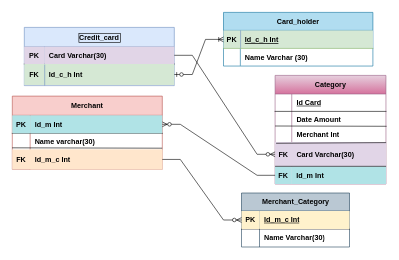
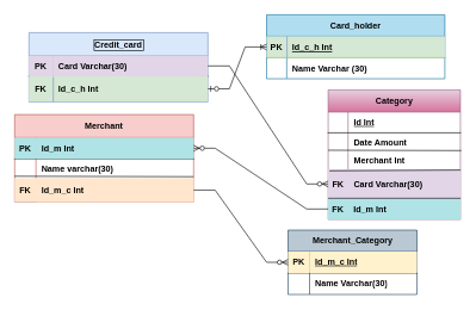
  <mxCell id="0" />
  <mxCell id="1" parent="0" />
  <mxCell id="2" value="Card_holder" style="shape=table;startSize=30;container=1;collapsible=1;childLayout=tableLayout;fixedRows=1;rowLines=0;fontStyle=1;align=center;resizeLast=1;fillColor=#b1ddf0;strokeColor=#10739e;" parent="1" vertex="1"><mxGeometry x="372" y="20" width="249" height="89.417" as="geometry" /></mxCell>
  <mxCell id="3" value="" style="shape=partialRectangle;collapsible=0;dropTarget=0;pointerEvents=0;fillColor=#d5e8d4;points=[[0,0.5],[1,0.5]];portConstraint=eastwest;top=0;left=0;right=0;bottom=1;strokeColor=#82b366;" parent="2" vertex="1"><mxGeometry y="30" width="249" height="30" as="geometry" /></mxCell>
  <mxCell id="4" value="PK" style="shape=partialRectangle;overflow=hidden;connectable=0;fillColor=none;top=0;left=0;bottom=0;right=0;fontStyle=1;" parent="3" vertex="1"><mxGeometry width="28.083" height="30" as="geometry"><mxRectangle width="28.083" height="30" as="alternateBounds" /></mxGeometry></mxCell>
  <mxCell id="5" value="Id_c_h Int" style="shape=partialRectangle;overflow=hidden;connectable=0;fillColor=none;top=0;left=0;bottom=0;right=0;align=left;spacingLeft=6;fontStyle=5;" parent="3" vertex="1"><mxGeometry x="28.083" width="220.917" height="30" as="geometry"><mxRectangle width="220.917" height="30" as="alternateBounds" /></mxGeometry></mxCell>
  <mxCell id="6" value="" style="shape=partialRectangle;collapsible=0;dropTarget=0;pointerEvents=0;fillColor=none;points=[[0,0.5],[1,0.5]];portConstraint=eastwest;top=0;left=0;right=0;bottom=0;" parent="2" vertex="1"><mxGeometry y="60" width="249" height="29" as="geometry" /></mxCell>
  <mxCell id="7" value="" style="shape=partialRectangle;overflow=hidden;connectable=0;fillColor=none;top=0;left=0;bottom=0;right=0;" parent="6" vertex="1"><mxGeometry width="28.083" height="29" as="geometry"><mxRectangle width="28.083" height="29" as="alternateBounds" /></mxGeometry></mxCell>
  <mxCell id="8" value="Name Varchar (30)" style="shape=partialRectangle;overflow=hidden;connectable=0;fillColor=none;top=0;left=0;bottom=0;right=0;align=left;spacingLeft=6;fontStyle=1" parent="6" vertex="1"><mxGeometry x="28.083" width="220.917" height="29" as="geometry"><mxRectangle width="220.917" height="29" as="alternateBounds" /></mxGeometry></mxCell>
  <mxCell id="9" value="Merchant" style="shape=table;startSize=32;container=1;collapsible=1;childLayout=tableLayout;fixedRows=1;rowLines=0;fontStyle=1;align=center;resizeLast=1;fillColor=#f8cecc;strokeColor=#b85450;" parent="1" vertex="1"><mxGeometry x="20" y="159.54" width="250" height="122" as="geometry" /></mxCell>
  <mxCell id="10" value="" style="shape=partialRectangle;collapsible=0;dropTarget=0;pointerEvents=0;fillColor=none;points=[[0,0.5],[1,0.5]];portConstraint=eastwest;top=0;left=0;right=0;bottom=1;" parent="9" vertex="1"><mxGeometry y="32" width="250" height="30" as="geometry" /></mxCell>
  <mxCell id="11" value="PK" style="shape=partialRectangle;overflow=hidden;connectable=0;fillColor=#b0e3e6;top=0;left=0;bottom=0;right=0;fontStyle=1;strokeColor=#0e8088;" parent="10" vertex="1"><mxGeometry width="29.75" height="30" as="geometry"><mxRectangle width="29.75" height="30" as="alternateBounds" /></mxGeometry></mxCell>
  <mxCell id="12" value="Id_m Int" style="shape=partialRectangle;overflow=hidden;connectable=0;fillColor=#b0e3e6;top=0;left=0;bottom=0;right=0;align=left;spacingLeft=6;fontStyle=1;strokeColor=#0e8088;" parent="10" vertex="1"><mxGeometry x="29.75" width="220.25" height="30" as="geometry"><mxRectangle width="220.25" height="30" as="alternateBounds" /></mxGeometry></mxCell>
  <mxCell id="13" value="" style="shape=partialRectangle;collapsible=0;dropTarget=0;pointerEvents=0;fillColor=none;points=[[0,0.5],[1,0.5]];portConstraint=eastwest;top=0;left=0;right=0;bottom=0;" parent="9" vertex="1"><mxGeometry y="62" width="250" height="27" as="geometry" /></mxCell>
  <mxCell id="14" value="" style="shape=partialRectangle;overflow=hidden;connectable=0;fillColor=none;top=0;left=0;bottom=0;right=0;" parent="13" vertex="1"><mxGeometry width="29.75" height="27" as="geometry"><mxRectangle width="29.75" height="27" as="alternateBounds" /></mxGeometry></mxCell>
  <mxCell id="15" value="Name varchar(30)" style="shape=partialRectangle;overflow=hidden;connectable=0;fillColor=none;top=0;left=0;bottom=0;right=0;align=left;spacingLeft=6;fontStyle=1" parent="13" vertex="1"><mxGeometry x="29.75" width="220.25" height="27" as="geometry"><mxRectangle width="220.25" height="27" as="alternateBounds" /></mxGeometry></mxCell>
  <mxCell id="16" value="" style="shape=partialRectangle;collapsible=0;dropTarget=0;pointerEvents=0;fillColor=#ffe6cc;points=[[0,0.5],[1,0.5]];portConstraint=eastwest;top=0;left=0;right=0;bottom=0;strokeColor=#d79b00;" parent="9" vertex="1"><mxGeometry y="89" width="250" height="33" as="geometry" /></mxCell>
  <mxCell id="17" value="FK" style="shape=partialRectangle;overflow=hidden;connectable=0;fillColor=none;top=0;left=0;bottom=0;right=0;fontStyle=1" parent="16" vertex="1"><mxGeometry width="29.75" height="33" as="geometry"><mxRectangle width="29.75" height="33" as="alternateBounds" /></mxGeometry></mxCell>
  <mxCell id="18" value="Id_m_c Int" style="shape=partialRectangle;overflow=hidden;connectable=0;fillColor=#ffe6cc;top=0;left=0;bottom=0;right=0;align=left;spacingLeft=6;fontStyle=1;strokeColor=#d79b00;" parent="16" vertex="1"><mxGeometry x="29.75" width="220.25" height="33" as="geometry"><mxRectangle width="220.25" height="33" as="alternateBounds" /></mxGeometry></mxCell>
  <mxCell id="19" value="" style="endArrow=none;html=1;rounded=0;exitX=-0.001;exitY=-0.086;exitDx=0;exitDy=0;exitPerimeter=0;entryX=0.999;entryY=-0.067;entryDx=0;entryDy=0;entryPerimeter=0;" edge="1" parent="9" source="16" target="16"><mxGeometry width="50" height="50" relative="1" as="geometry"><mxPoint x="99" y="174" as="sourcePoint" /><mxPoint x="149" y="124" as="targetPoint" /></mxGeometry></mxCell>
  <mxCell id="20" value="Credit_card" style="shape=table;startSize=32;container=1;collapsible=1;childLayout=tableLayout;fixedRows=1;rowLines=0;fontStyle=1;align=center;resizeLast=1;labelBackgroundColor=none;labelBorderColor=default;fillColor=#dae8fc;strokeColor=#6c8ebf;" parent="1" vertex="1"><mxGeometry x="40" y="45" width="250" height="97.04" as="geometry" /></mxCell>
  <mxCell id="21" value="" style="shape=partialRectangle;collapsible=0;dropTarget=0;pointerEvents=0;fillColor=none;points=[[0,0.5],[1,0.5]];portConstraint=eastwest;top=0;left=0;right=0;bottom=1;" parent="20" vertex="1"><mxGeometry y="32" width="250" height="29" as="geometry" /></mxCell>
  <mxCell id="22" value="PK" style="shape=partialRectangle;overflow=hidden;connectable=0;fillColor=#e1d5e7;top=0;left=0;bottom=0;right=0;fontStyle=1;strokeColor=#9673a6;" parent="21" vertex="1"><mxGeometry width="33.417" height="29" as="geometry"><mxRectangle width="33.417" height="29" as="alternateBounds" /></mxGeometry></mxCell>
  <mxCell id="23" value="Card Varchar(30)" style="shape=partialRectangle;overflow=hidden;connectable=0;fillColor=#e1d5e7;top=0;left=0;bottom=0;right=0;align=left;spacingLeft=6;fontStyle=1;labelBackgroundColor=none;labelBorderColor=none;textShadow=0;strokeColor=#9673a6;" parent="21" vertex="1"><mxGeometry x="33.417" width="216.583" height="29" as="geometry"><mxRectangle width="216.583" height="29" as="alternateBounds" /></mxGeometry></mxCell>
  <mxCell id="24" value="" style="shape=partialRectangle;collapsible=0;dropTarget=0;pointerEvents=0;fillColor=#d5e8d4;points=[[0,0.5],[1,0.5]];portConstraint=eastwest;top=0;left=0;right=0;bottom=0;strokeColor=#82b366;" parent="20" vertex="1"><mxGeometry y="61" width="250" height="35" as="geometry" /></mxCell>
  <mxCell id="25" value="FK" style="shape=partialRectangle;overflow=hidden;connectable=0;fillColor=none;top=0;left=0;bottom=0;right=0;fontStyle=1" parent="24" vertex="1"><mxGeometry width="33.417" height="35" as="geometry"><mxRectangle width="33.417" height="35" as="alternateBounds" /></mxGeometry></mxCell>
  <mxCell id="26" value="Id_c_h Int" style="shape=partialRectangle;overflow=hidden;connectable=0;fillColor=none;top=0;left=0;bottom=0;right=0;align=left;spacingLeft=6;fontStyle=1" parent="24" vertex="1"><mxGeometry x="33.417" width="216.583" height="35" as="geometry"><mxRectangle width="216.583" height="35" as="alternateBounds" /></mxGeometry></mxCell>
  <mxCell id="27" value="Merchant_Category" style="shape=table;startSize=30;container=1;collapsible=1;childLayout=tableLayout;fixedRows=1;rowLines=0;fontStyle=1;align=center;resizeLast=1;html=1;fillColor=#bac8d3;strokeColor=#23445d;" vertex="1" parent="1"><mxGeometry x="402" y="321" width="180" height="90" as="geometry" /></mxCell>
  <mxCell id="28" value="" style="shape=tableRow;horizontal=0;startSize=0;swimlaneHead=0;swimlaneBody=0;fillColor=none;collapsible=0;dropTarget=0;points=[[0,0.5],[1,0.5]];portConstraint=eastwest;top=0;left=0;right=0;bottom=1;" vertex="1" parent="27"><mxGeometry y="30" width="180" height="30" as="geometry" /></mxCell>
  <mxCell id="29" value="PK" style="shape=partialRectangle;connectable=0;fillColor=#fff2cc;top=0;left=0;bottom=0;right=0;fontStyle=1;overflow=hidden;whiteSpace=wrap;html=1;strokeColor=#d6b656;" vertex="1" parent="28"><mxGeometry width="30" height="30" as="geometry"><mxRectangle width="30" height="30" as="alternateBounds" /></mxGeometry></mxCell>
  <mxCell id="30" value="Id_m_c Int" style="shape=partialRectangle;connectable=0;fillColor=#fff2cc;top=0;left=0;bottom=0;right=0;align=left;spacingLeft=6;fontStyle=5;overflow=hidden;whiteSpace=wrap;html=1;strokeColor=#d6b656;" vertex="1" parent="28"><mxGeometry x="30" width="150" height="30" as="geometry"><mxRectangle width="150" height="30" as="alternateBounds" /></mxGeometry></mxCell>
  <mxCell id="31" value="" style="shape=tableRow;horizontal=0;startSize=0;swimlaneHead=0;swimlaneBody=0;fillColor=none;collapsible=0;dropTarget=0;points=[[0,0.5],[1,0.5]];portConstraint=eastwest;top=0;left=0;right=0;bottom=0;" vertex="1" parent="27"><mxGeometry y="60" width="180" height="30" as="geometry" /></mxCell>
  <mxCell id="32" value="" style="shape=partialRectangle;connectable=0;fillColor=none;top=0;left=0;bottom=0;right=0;editable=1;overflow=hidden;whiteSpace=wrap;html=1;" vertex="1" parent="31"><mxGeometry width="30" height="30" as="geometry"><mxRectangle width="30" height="30" as="alternateBounds" /></mxGeometry></mxCell>
  <mxCell id="33" value="&lt;b&gt;Name Varchar(30)&lt;/b&gt;" style="shape=partialRectangle;connectable=0;fillColor=none;top=0;left=0;bottom=0;right=0;align=left;spacingLeft=6;overflow=hidden;whiteSpace=wrap;html=1;" vertex="1" parent="31"><mxGeometry x="30" width="150" height="30" as="geometry"><mxRectangle width="150" height="30" as="alternateBounds" /></mxGeometry></mxCell>
  <mxCell id="34" value="Category" style="shape=table;startSize=31;container=1;collapsible=1;childLayout=tableLayout;fixedRows=1;rowLines=0;fontStyle=1;align=center;resizeLast=1;html=1;fillColor=#e6d0de;strokeColor=#996185;gradientColor=#d5739d;" vertex="1" parent="1"><mxGeometry x="458" y="125" width="184.75" height="181.083" as="geometry" /></mxCell>
  <mxCell id="35" value="" style="shape=tableRow;horizontal=0;startSize=0;swimlaneHead=0;swimlaneBody=0;fillColor=none;collapsible=0;dropTarget=0;points=[[0,0.5],[1,0.5]];portConstraint=eastwest;top=0;left=0;right=0;bottom=1;" vertex="1" parent="34"><mxGeometry y="31" width="184.75" height="29" as="geometry" /></mxCell>
  <mxCell id="36" value="" style="shape=partialRectangle;connectable=0;fillColor=none;top=0;left=0;bottom=0;right=0;fontStyle=1;overflow=hidden;whiteSpace=wrap;html=1;" vertex="1" parent="35"><mxGeometry width="27.75" height="29" as="geometry"><mxRectangle width="27.75" height="29" as="alternateBounds" /></mxGeometry></mxCell>
- <mxCell id="37" value="Id Card" style="shape=partialRectangle;connectable=0;fillColor=none;top=0;left=0;bottom=0;right=0;align=left;spacingLeft=6;fontStyle=5;overflow=hidden;whiteSpace=wrap;html=1;" vertex="1" parent="35"><mxGeometry x="27.75" width="157.0" height="29" as="geometry"><mxRectangle width="157.0" height="29" as="alternateBounds" /></mxGeometry></mxCell>
+ <mxCell id="37" value="Id Int" style="shape=partialRectangle;connectable=0;fillColor=none;top=0;left=0;bottom=0;right=0;align=left;spacingLeft=6;fontStyle=5;overflow=hidden;whiteSpace=wrap;html=1;" vertex="1" parent="35"><mxGeometry x="27.75" width="157.0" height="29" as="geometry"><mxRectangle width="157.0" height="29" as="alternateBounds" /></mxGeometry></mxCell>
  <mxCell id="38" value="" style="shape=tableRow;horizontal=0;startSize=0;swimlaneHead=0;swimlaneBody=0;fillColor=none;collapsible=0;dropTarget=0;points=[[0,0.5],[1,0.5]];portConstraint=eastwest;top=0;left=0;right=0;bottom=0;" vertex="1" parent="34"><mxGeometry y="60" width="184.75" height="27" as="geometry" /></mxCell>
  <mxCell id="39" value="" style="shape=partialRectangle;connectable=0;fillColor=none;top=0;left=0;bottom=0;right=0;editable=1;overflow=hidden;whiteSpace=wrap;html=1;" vertex="1" parent="38"><mxGeometry width="27.75" height="27" as="geometry"><mxRectangle width="27.75" height="27" as="alternateBounds" /></mxGeometry></mxCell>
  <mxCell id="40" value="&lt;b&gt;Date Amount&lt;/b&gt;" style="shape=partialRectangle;connectable=0;fillColor=none;top=0;left=0;bottom=0;right=0;align=left;spacingLeft=6;overflow=hidden;whiteSpace=wrap;html=1;" vertex="1" parent="38"><mxGeometry x="27.75" width="157.0" height="27" as="geometry"><mxRectangle width="157.0" height="27" as="alternateBounds" /></mxGeometry></mxCell>
  <mxCell id="41" value="" style="endArrow=none;html=1;rounded=0;entryX=0.002;entryY=0.083;entryDx=0;entryDy=0;entryPerimeter=0;exitX=1.006;exitY=-0.091;exitDx=0;exitDy=0;exitPerimeter=0;" edge="1" parent="34" source="42"><mxGeometry width="50" height="50" relative="1" as="geometry"><mxPoint x="179" y="84" as="sourcePoint" /><mxPoint x="1.366e-14" y="84.34" as="targetPoint" /></mxGeometry></mxCell>
  <mxCell id="42" value="" style="shape=tableRow;horizontal=0;startSize=0;swimlaneHead=0;swimlaneBody=0;fillColor=none;collapsible=0;dropTarget=0;points=[[0,0.5],[1,0.5]];portConstraint=eastwest;top=0;left=0;right=0;bottom=0;" vertex="1" parent="34"><mxGeometry y="87" width="184.75" height="24" as="geometry" /></mxCell>
  <mxCell id="43" value="" style="shape=partialRectangle;connectable=0;fillColor=none;top=0;left=0;bottom=0;right=0;editable=1;overflow=hidden;whiteSpace=wrap;html=1;" vertex="1" parent="42"><mxGeometry width="27.75" height="24" as="geometry"><mxRectangle width="27.75" height="24" as="alternateBounds" /></mxGeometry></mxCell>
  <mxCell id="44" value="Merchant Int" style="shape=partialRectangle;connectable=0;fillColor=none;top=0;left=0;bottom=0;right=0;align=left;spacingLeft=6;overflow=hidden;whiteSpace=wrap;html=1;fontStyle=1" vertex="1" parent="42"><mxGeometry x="27.75" width="157.0" height="24" as="geometry"><mxRectangle width="157.0" height="24" as="alternateBounds" /></mxGeometry></mxCell>
  <mxCell id="45" value="" style="shape=tableRow;horizontal=0;startSize=0;swimlaneHead=0;swimlaneBody=0;fillColor=#e1d5e7;collapsible=0;dropTarget=0;points=[[0,0.5],[1,0.5]];portConstraint=eastwest;top=0;left=0;right=0;bottom=0;strokeColor=#9673a6;" vertex="1" parent="34"><mxGeometry y="111" width="184.75" height="41" as="geometry" /></mxCell>
  <mxCell id="46" value="&lt;b&gt;FK&lt;/b&gt;" style="shape=partialRectangle;connectable=0;fillColor=none;top=0;left=0;bottom=0;right=0;editable=1;overflow=hidden;whiteSpace=wrap;html=1;" vertex="1" parent="45"><mxGeometry width="27.75" height="41" as="geometry"><mxRectangle width="27.75" height="41" as="alternateBounds" /></mxGeometry></mxCell>
  <mxCell id="47" value="Card Varchar(30)" style="shape=partialRectangle;connectable=0;fillColor=none;top=0;left=0;bottom=0;right=0;align=left;spacingLeft=6;overflow=hidden;whiteSpace=wrap;html=1;fontStyle=1" vertex="1" parent="45"><mxGeometry x="27.75" width="157.0" height="41" as="geometry"><mxRectangle width="157.0" height="41" as="alternateBounds" /></mxGeometry></mxCell>
  <mxCell id="48" value="" style="endArrow=none;html=1;rounded=0;exitX=0.009;exitY=1.091;exitDx=0;exitDy=0;exitPerimeter=0;" edge="1" parent="34" source="42"><mxGeometry width="50" height="50" relative="1" as="geometry"><mxPoint y="113" as="sourcePoint" /><mxPoint x="185" y="112" as="targetPoint" /></mxGeometry></mxCell>
  <mxCell id="49" value="" style="shape=tableRow;horizontal=0;startSize=0;swimlaneHead=0;swimlaneBody=0;fillColor=#e1d5e7;collapsible=0;dropTarget=0;points=[[0,0.5],[1,0.5]];portConstraint=eastwest;top=0;left=0;right=0;bottom=0;strokeColor=#9673a6;" vertex="1" parent="34"><mxGeometry y="152" width="184.75" height="29" as="geometry" /></mxCell>
  <mxCell id="50" value="FK" style="shape=partialRectangle;connectable=0;fillColor=#b0e3e6;top=0;left=0;bottom=0;right=0;editable=1;overflow=hidden;fontStyle=1;strokeColor=#0e8088;" vertex="1" parent="49"><mxGeometry width="27.75" height="29" as="geometry"><mxRectangle width="27.75" height="29" as="alternateBounds" /></mxGeometry></mxCell>
  <mxCell id="51" value="Id_m Int" style="shape=partialRectangle;connectable=0;fillColor=#b0e3e6;top=0;left=0;bottom=0;right=0;align=left;spacingLeft=6;overflow=hidden;fontStyle=1;strokeColor=#0e8088;" vertex="1" parent="49"><mxGeometry x="27.75" width="157.0" height="29" as="geometry"><mxRectangle width="157.0" height="29" as="alternateBounds" /></mxGeometry></mxCell>
  <mxCell id="52" value="" style="line;strokeWidth=1;rotatable=0;dashed=0;labelPosition=right;align=left;verticalAlign=middle;spacingTop=0;spacingLeft=6;points=[];portConstraint=eastwest;" vertex="1" parent="1"><mxGeometry x="458" y="271.54" width="185" height="10" as="geometry" /></mxCell>
  <mxCell id="53" value="" style="edgeStyle=entityRelationEdgeStyle;fontSize=12;html=1;endArrow=ERoneToMany;startArrow=ERzeroToOne;rounded=0;entryX=0;entryY=0.5;entryDx=0;entryDy=0;" edge="1" parent="1" source="24" target="3"><mxGeometry width="100" height="100" relative="1" as="geometry"><mxPoint x="301" y="187" as="sourcePoint" /><mxPoint x="432" y="151" as="targetPoint" /></mxGeometry></mxCell>
  <mxCell id="54" value="" style="line;strokeWidth=1;direction=south;html=1;perimeter=backbonePerimeter;points=[];outlineConnect=0;strokeColor=#6c8ebf;fillColor=#dae8fc;" vertex="1" parent="1"><mxGeometry x="395" y="50.21" width="11" height="29" as="geometry" /></mxCell>
  <mxCell id="55" value="" style="line;strokeWidth=1;direction=south;html=1;perimeter=backbonePerimeter;points=[];outlineConnect=0;fillColor=#dae8fc;strokeColor=#6c8ebf;" vertex="1" parent="1"><mxGeometry x="69" y="107.04" width="10" height="35" as="geometry" /></mxCell>
  <mxCell id="56" value="" style="edgeStyle=entityRelationEdgeStyle;fontSize=12;html=1;endArrow=ERzeroToMany;endFill=1;rounded=0;entryX=0;entryY=0.5;entryDx=0;entryDy=0;exitX=1;exitY=0.5;exitDx=0;exitDy=0;" edge="1" parent="1" source="21" target="45"><mxGeometry width="100" height="100" relative="1" as="geometry"><mxPoint x="283" y="351" as="sourcePoint" /><mxPoint x="383" y="251" as="targetPoint" /></mxGeometry></mxCell>
  <mxCell id="57" value="" style="edgeStyle=entityRelationEdgeStyle;fontSize=12;html=1;endArrow=ERzeroToMany;endFill=1;rounded=0;exitX=0;exitY=0.5;exitDx=0;exitDy=0;entryX=1;entryY=0.5;entryDx=0;entryDy=0;" edge="1" parent="1" source="49" target="10"><mxGeometry width="100" height="100" relative="1" as="geometry"><mxPoint x="283" y="351" as="sourcePoint" /><mxPoint x="383" y="251" as="targetPoint" /><Array as="points"><mxPoint x="340" y="340" /><mxPoint x="350" y="324" /></Array></mxGeometry></mxCell>
  <mxCell id="58" value="" style="edgeStyle=entityRelationEdgeStyle;fontSize=12;html=1;endArrow=ERzeroToMany;endFill=1;rounded=0;exitX=1;exitY=0.5;exitDx=0;exitDy=0;" edge="1" parent="1" source="16" target="28"><mxGeometry width="100" height="100" relative="1" as="geometry"><mxPoint x="283" y="251" as="sourcePoint" /><mxPoint x="383" y="151" as="targetPoint" /></mxGeometry></mxCell>
